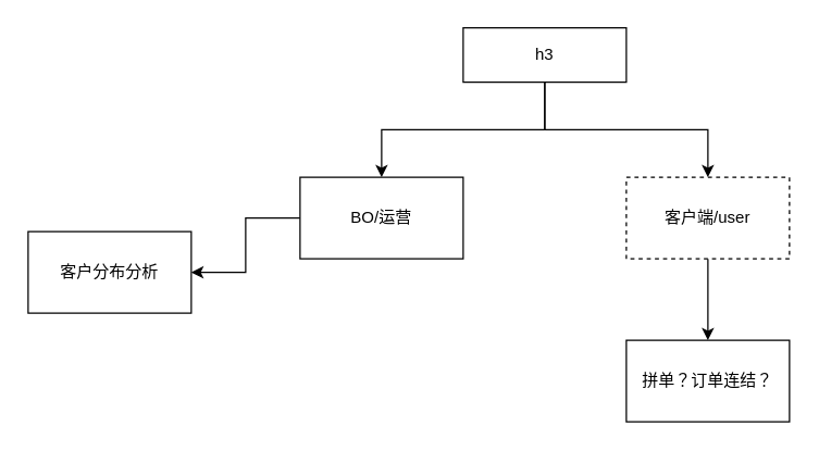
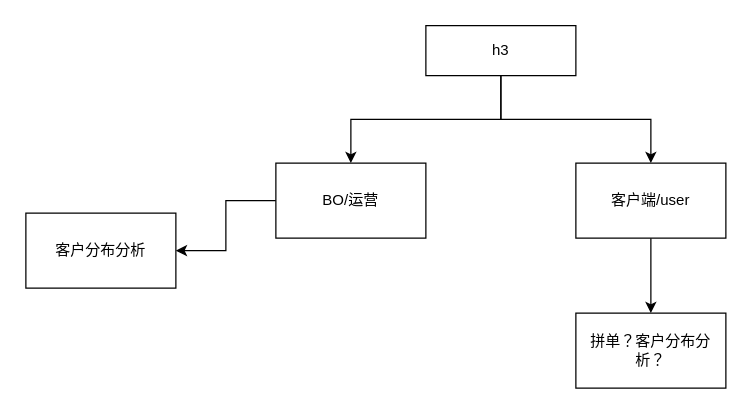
  <mxCell id="0" />
  <mxCell id="1" parent="0" />
  <mxCell id="2" style="edgeStyle=orthogonalEdgeStyle;rounded=0;orthogonalLoop=1;jettySize=auto;html=1;" edge="1" parent="1" source="4" target="6"><mxGeometry relative="1" as="geometry" /></mxCell>
  <mxCell id="3" style="edgeStyle=orthogonalEdgeStyle;rounded=0;orthogonalLoop=1;jettySize=auto;html=1;entryX=0.5;entryY=0;entryDx=0;entryDy=0;" edge="1" parent="1" source="4" target="8"><mxGeometry relative="1" as="geometry" /></mxCell>
  <mxCell id="4" value="h3" style="rounded=0;whiteSpace=wrap;html=1;" vertex="1" parent="1"><mxGeometry x="340" y="20" width="120" height="40" as="geometry" /></mxCell>
  <mxCell id="5" style="edgeStyle=orthogonalEdgeStyle;rounded=0;orthogonalLoop=1;jettySize=auto;html=1;entryX=1;entryY=0.5;entryDx=0;entryDy=0;" edge="1" parent="1" source="6" target="10"><mxGeometry relative="1" as="geometry" /></mxCell>
  <mxCell id="6" value="BO/运营" style="rounded=0;whiteSpace=wrap;html=1;" vertex="1" parent="1"><mxGeometry x="220" y="130" width="120" height="60" as="geometry" /></mxCell>
  <mxCell id="7" value="" style="edgeStyle=orthogonalEdgeStyle;rounded=0;orthogonalLoop=1;jettySize=auto;html=1;" edge="1" parent="1" source="8" target="9"><mxGeometry relative="1" as="geometry" /></mxCell>
- <mxCell id="8" value="客户端/user" style="rounded=0;whiteSpace=wrap;html=1;dashed=1;" vertex="1" parent="1"><mxGeometry x="460" y="130" width="120" height="60" as="geometry" /></mxCell>
- <mxCell id="9" value="拼单？订单连结？" style="rounded=0;whiteSpace=wrap;html=1;" vertex="1" parent="1"><mxGeometry x="460" y="250" width="120" height="60" as="geometry" /></mxCell>
+ <mxCell id="8" value="客户端/user" style="rounded=0;whiteSpace=wrap;html=1;" vertex="1" parent="1"><mxGeometry x="460" y="130" width="120" height="60" as="geometry" /></mxCell>
+ <mxCell id="9" value="拼单？客户分布分析？" style="rounded=0;whiteSpace=wrap;html=1;" vertex="1" parent="1"><mxGeometry x="460" y="250" width="120" height="60" as="geometry" /></mxCell>
  <mxCell id="10" value="客户分布分析" style="rounded=0;whiteSpace=wrap;html=1;" vertex="1" parent="1"><mxGeometry x="20" y="170" width="120" height="60" as="geometry" /></mxCell>
